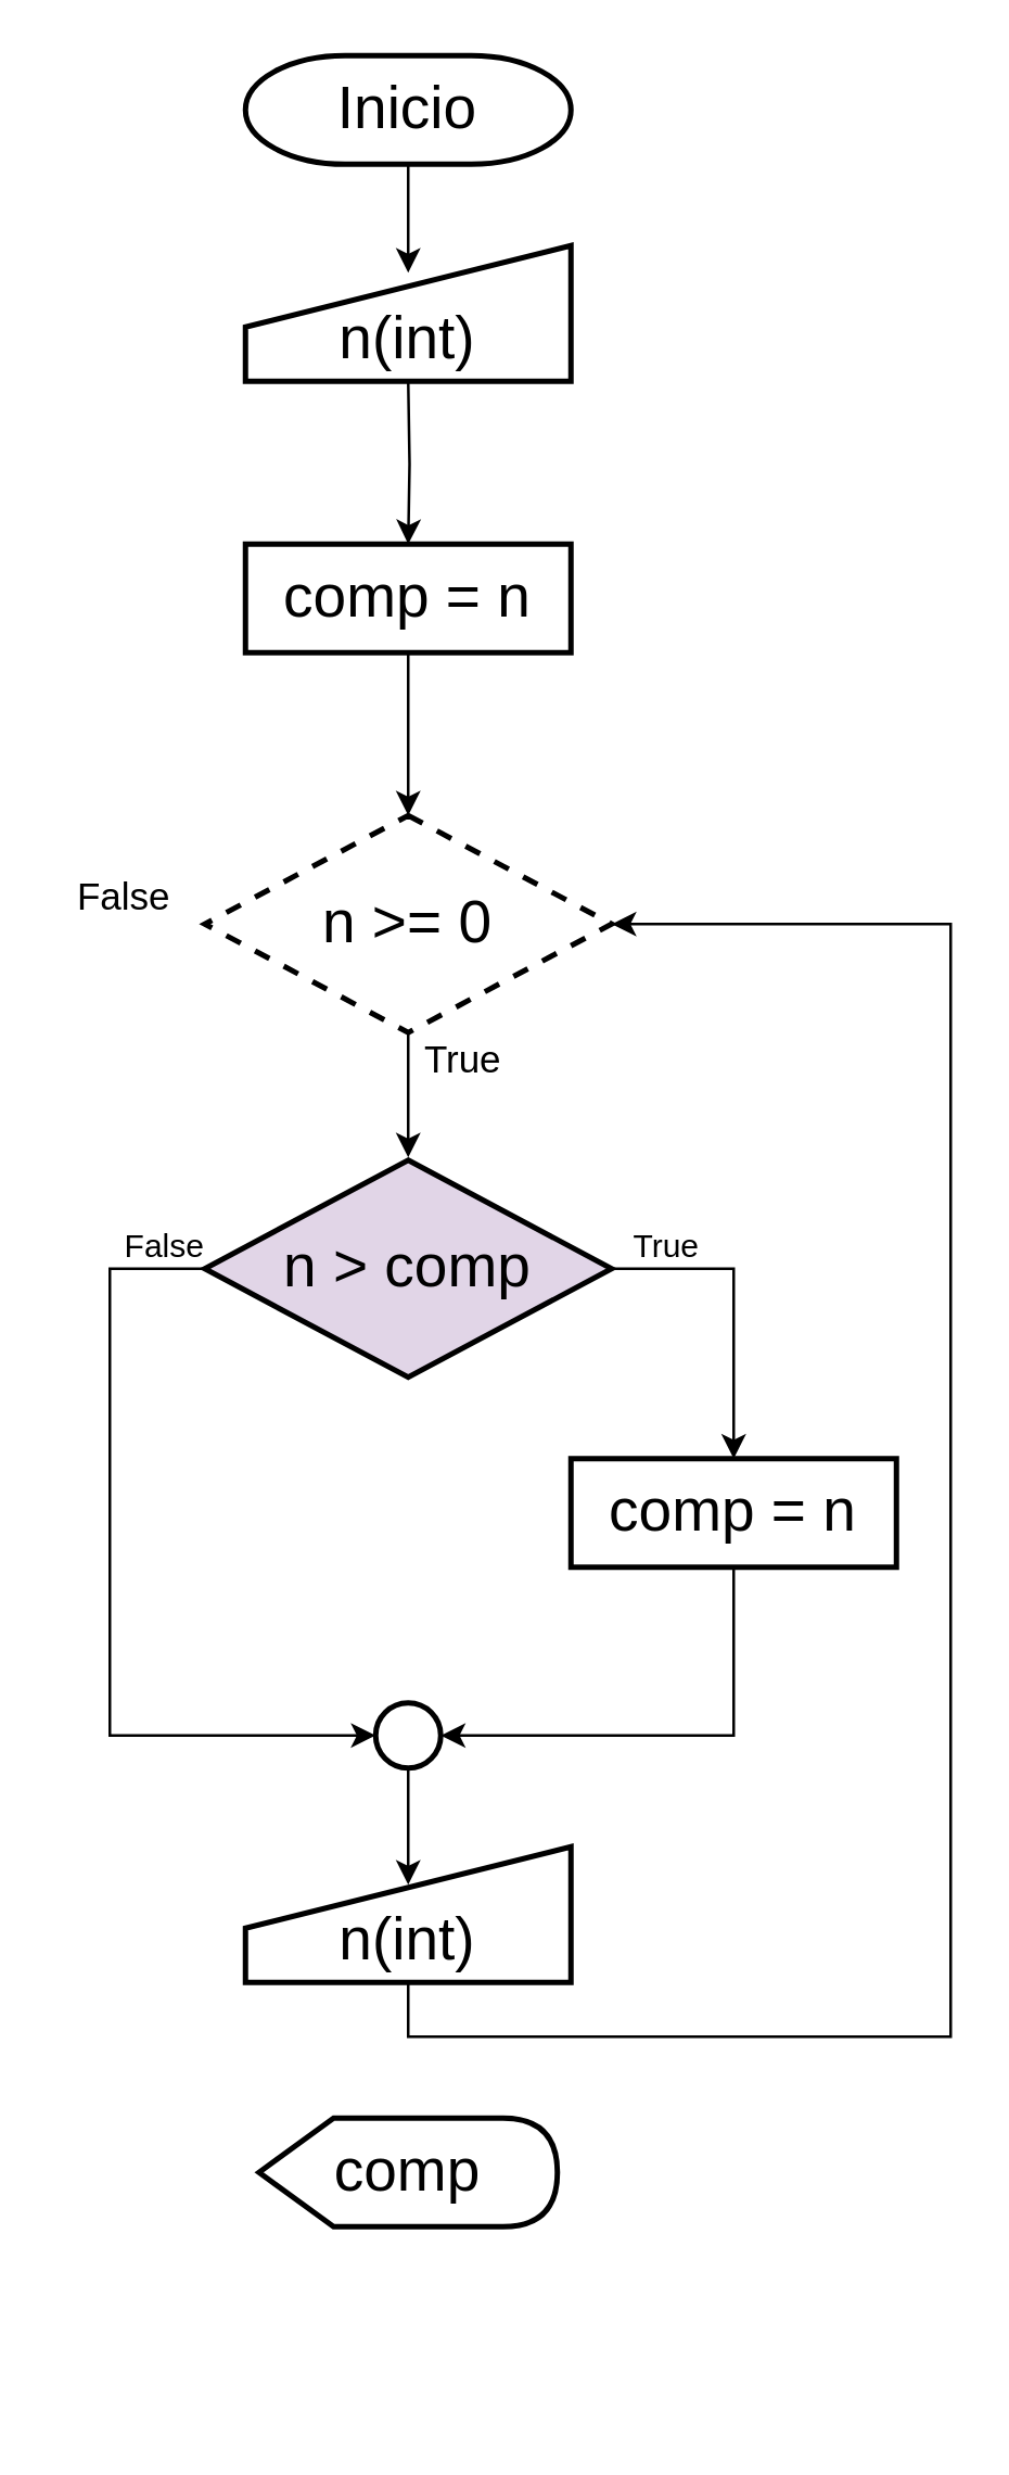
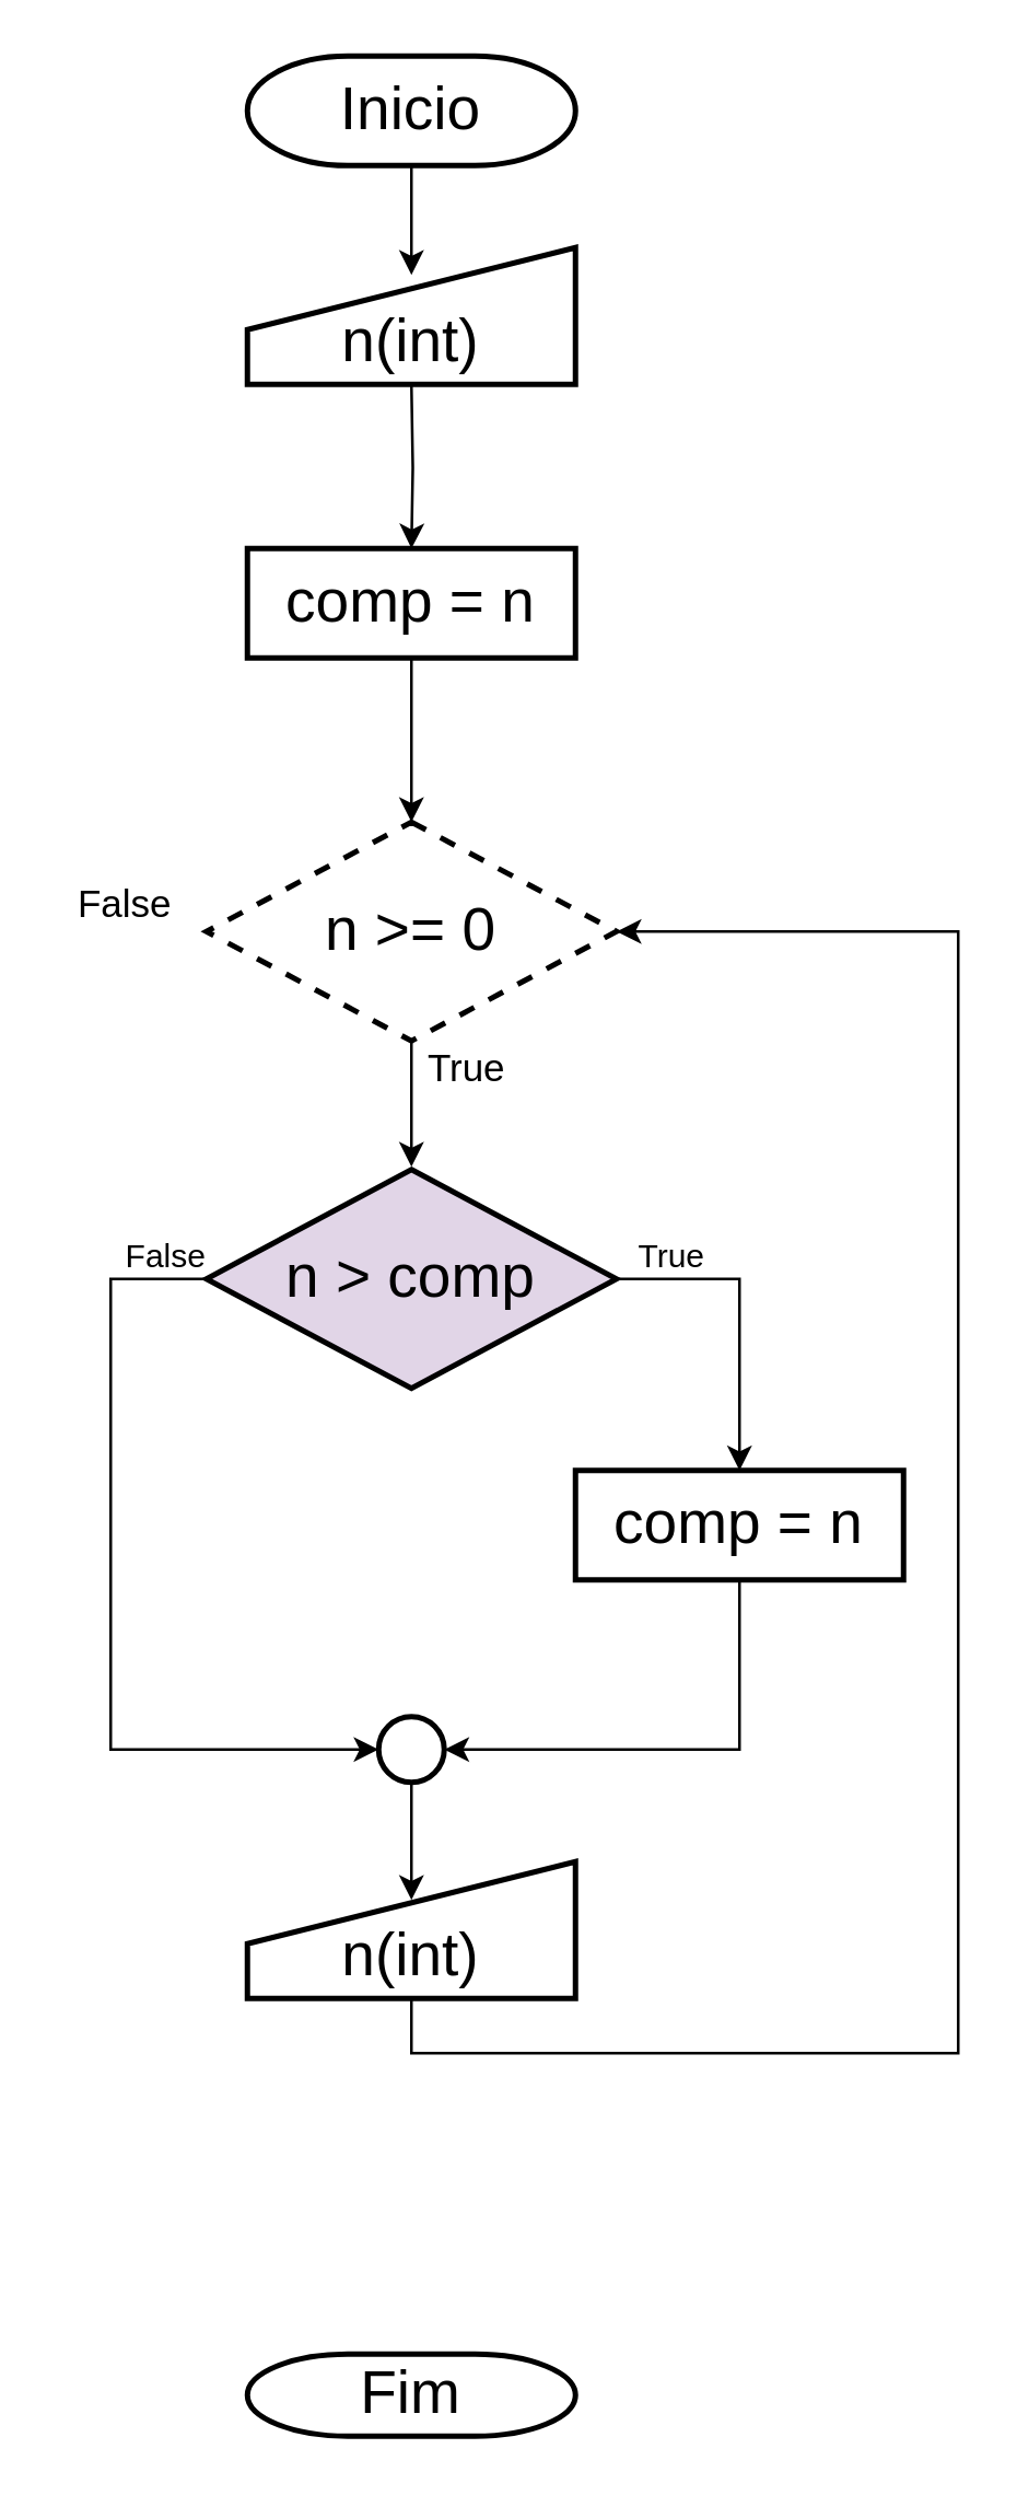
  <mxCell id="0" />
  <mxCell id="1" parent="0" />
  <mxCell id="2" style="edgeStyle=orthogonalEdgeStyle;rounded=0;orthogonalLoop=1;jettySize=auto;html=1;exitX=0.5;exitY=1;exitDx=0;exitDy=0;exitPerimeter=0;entryX=0.5;entryY=0;entryDx=0;entryDy=0;" edge="1" parent="1" source="3"><mxGeometry relative="1" as="geometry"><mxPoint x="150" y="100" as="targetPoint" /></mxGeometry></mxCell>
  <mxCell id="3" value="Inicio" style="strokeWidth=2;html=1;shape=mxgraph.flowchart.terminator;whiteSpace=wrap;fontSize=22;" vertex="1" parent="1"><mxGeometry x="90" y="20" width="120" height="40" as="geometry" /></mxCell>
  <mxCell id="4" style="edgeStyle=orthogonalEdgeStyle;rounded=0;orthogonalLoop=1;jettySize=auto;html=1;exitX=0.5;exitY=1;exitDx=0;exitDy=0;entryX=0.5;entryY=0.32;entryDx=0;entryDy=0;entryPerimeter=0;" edge="1" parent="1" source="5"><mxGeometry relative="1" as="geometry"><mxPoint x="150" y="426" as="targetPoint" /></mxGeometry></mxCell>
  <mxCell id="5" value="n &amp;gt;= 0" style="rhombus;whiteSpace=wrap;html=1;strokeWidth=2;fontSize=22;dashed=1;" vertex="1" parent="1"><mxGeometry x="75" y="300" width="150" height="80" as="geometry" /></mxCell>
  <mxCell id="6" style="edgeStyle=orthogonalEdgeStyle;rounded=0;orthogonalLoop=1;jettySize=auto;html=1;exitX=0.5;exitY=1;exitDx=0;exitDy=0;entryX=0.5;entryY=0;entryDx=0;entryDy=0;" edge="1" parent="1" target="9"><mxGeometry relative="1" as="geometry"><mxPoint x="150" y="140" as="sourcePoint" /></mxGeometry></mxCell>
  <mxCell id="7" value="&lt;font style=&quot;font-size: 14px&quot;&gt;True&lt;/font&gt;" style="text;html=1;align=center;verticalAlign=middle;resizable=0;points=[];autosize=1;" vertex="1" parent="1"><mxGeometry x="150" y="380" width="40" height="20" as="geometry" /></mxCell>
  <mxCell id="8" style="edgeStyle=orthogonalEdgeStyle;rounded=0;orthogonalLoop=1;jettySize=auto;html=1;exitX=0.5;exitY=1;exitDx=0;exitDy=0;entryX=0.5;entryY=0;entryDx=0;entryDy=0;" edge="1" parent="1" source="9" target="5"><mxGeometry relative="1" as="geometry" /></mxCell>
  <mxCell id="9" value="comp = n" style="rounded=0;whiteSpace=wrap;html=1;strokeWidth=2;fontSize=22;" vertex="1" parent="1"><mxGeometry x="90" y="200" width="120" height="40" as="geometry" /></mxCell>
  <mxCell id="10" style="edgeStyle=orthogonalEdgeStyle;rounded=0;orthogonalLoop=1;jettySize=auto;html=1;exitX=1;exitY=0.5;exitDx=0;exitDy=0;entryX=0.5;entryY=0;entryDx=0;entryDy=0;" edge="1" parent="1" source="12" target="14"><mxGeometry relative="1" as="geometry" /></mxCell>
  <mxCell id="11" style="edgeStyle=orthogonalEdgeStyle;rounded=0;orthogonalLoop=1;jettySize=auto;html=1;exitX=0;exitY=0.5;exitDx=0;exitDy=0;entryX=0;entryY=0.5;entryDx=0;entryDy=0;" edge="1" parent="1" source="12" target="16"><mxGeometry relative="1" as="geometry"><Array as="points"><mxPoint x="40" y="467" /><mxPoint x="40" y="639" /></Array></mxGeometry></mxCell>
  <mxCell id="12" value="n &amp;gt; comp" style="rhombus;whiteSpace=wrap;html=1;strokeWidth=2;fontSize=22;fillColor=#e1d5e7;" vertex="1" parent="1"><mxGeometry x="75" y="427" width="150" height="80" as="geometry" /></mxCell>
  <mxCell id="13" style="edgeStyle=orthogonalEdgeStyle;rounded=0;orthogonalLoop=1;jettySize=auto;html=1;exitX=0.5;exitY=1;exitDx=0;exitDy=0;entryX=1;entryY=0.5;entryDx=0;entryDy=0;" edge="1" parent="1" source="14" target="16"><mxGeometry relative="1" as="geometry" /></mxCell>
  <mxCell id="14" value="comp = n" style="rounded=0;whiteSpace=wrap;html=1;strokeWidth=2;fontSize=22;" vertex="1" parent="1"><mxGeometry x="210" y="537" width="120" height="40" as="geometry" /></mxCell>
  <mxCell id="15" style="edgeStyle=orthogonalEdgeStyle;rounded=0;orthogonalLoop=1;jettySize=auto;html=1;exitX=0.5;exitY=1;exitDx=0;exitDy=0;entryX=0.5;entryY=0.28;entryDx=0;entryDy=0;entryPerimeter=0;" edge="1" parent="1" source="16" target="23"><mxGeometry relative="1" as="geometry" /></mxCell>
  <mxCell id="16" value="" style="ellipse;whiteSpace=wrap;html=1;aspect=fixed;fontSize=20;strokeWidth=2;" vertex="1" parent="1"><mxGeometry x="138" y="627" width="24" height="24" as="geometry" /></mxCell>
- <mxCell id="17" value="comp" style="shape=display;whiteSpace=wrap;html=1;strokeWidth=2;fontSize=22;" vertex="1" parent="1"><mxGeometry x="95" y="780" width="110" height="40" as="geometry" /></mxCell>
  <mxCell id="18" value="&lt;font style=&quot;font-size: 14px&quot;&gt;False&lt;/font&gt;" style="text;html=1;align=center;verticalAlign=middle;resizable=0;points=[];autosize=1;" vertex="1" parent="1"><mxGeometry x="20" y="320" width="50" height="20" as="geometry" /></mxCell>
  <mxCell id="19" value="True" style="text;html=1;align=center;verticalAlign=middle;resizable=0;points=[];autosize=1;" vertex="1" parent="1"><mxGeometry x="225" y="449" width="40" height="20" as="geometry" /></mxCell>
  <mxCell id="20" value="False" style="text;html=1;align=center;verticalAlign=middle;resizable=0;points=[];autosize=1;" vertex="1" parent="1"><mxGeometry x="40" y="449" width="40" height="20" as="geometry" /></mxCell>
  <mxCell id="21" value="n(int)" style="shape=manualInput;whiteSpace=wrap;html=1;strokeWidth=2;fontSize=22;verticalAlign=bottom;" vertex="1" parent="1"><mxGeometry x="90" y="90" width="120" height="50" as="geometry" /></mxCell>
  <mxCell id="22" style="edgeStyle=orthogonalEdgeStyle;rounded=0;orthogonalLoop=1;jettySize=auto;html=1;exitX=0.5;exitY=1;exitDx=0;exitDy=0;entryX=1;entryY=0.5;entryDx=0;entryDy=0;" edge="1" parent="1" source="23" target="5"><mxGeometry relative="1" as="geometry"><Array as="points"><mxPoint x="150" y="750" /><mxPoint x="350" y="750" /><mxPoint x="350" y="340" /></Array></mxGeometry></mxCell>
  <mxCell id="23" value="n(int)" style="shape=manualInput;whiteSpace=wrap;html=1;strokeWidth=2;fontSize=22;verticalAlign=bottom;" vertex="1" parent="1"><mxGeometry x="90" y="680" width="120" height="50" as="geometry" /></mxCell>
+ <mxCell id="24" value="Fim" style="strokeWidth=2;html=1;shape=mxgraph.flowchart.terminator;whiteSpace=wrap;fontSize=22;" vertex="1" parent="1"><mxGeometry x="90" y="860" width="120" height="30" as="geometry" /></mxCell>
